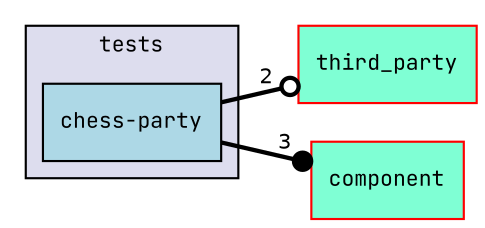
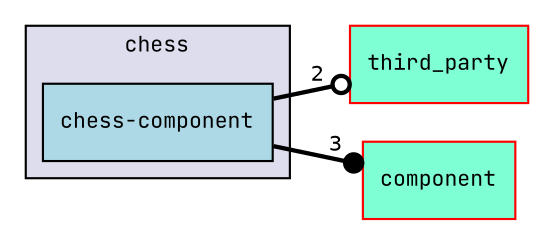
  digraph {
    compound=true
    fontname="JetBrains Mono"
    rankdir=LR
    node [fillcolor=aquamarine fontname="JetBrains Mono" fontsize=10 shape=box style=filled color=red]
    edge [color=black fontname="JetBrains Mono" labeldistance=1.5 labelfontname=Helvetica labelfontsize=10 style=bold]
-   n1 [fillcolor=lightblue label="chess-party" pencolor=black color=""]
+   n1 [fillcolor=lightblue label="chess-component" pencolor=black color=""]
    n2 [label=third_party]
    n3 [label=component]
    subgraph cluster_1 {
      bgcolor="#ddddee"
      fontsize=10
-     label=tests
+     label=chess
      pencolor=black
      n1
    }
    n1 -> n2 [arrowhead=odot headlabel=2]
    n1 -> n3 [arrowhead=dot headlabel=3]
  }
